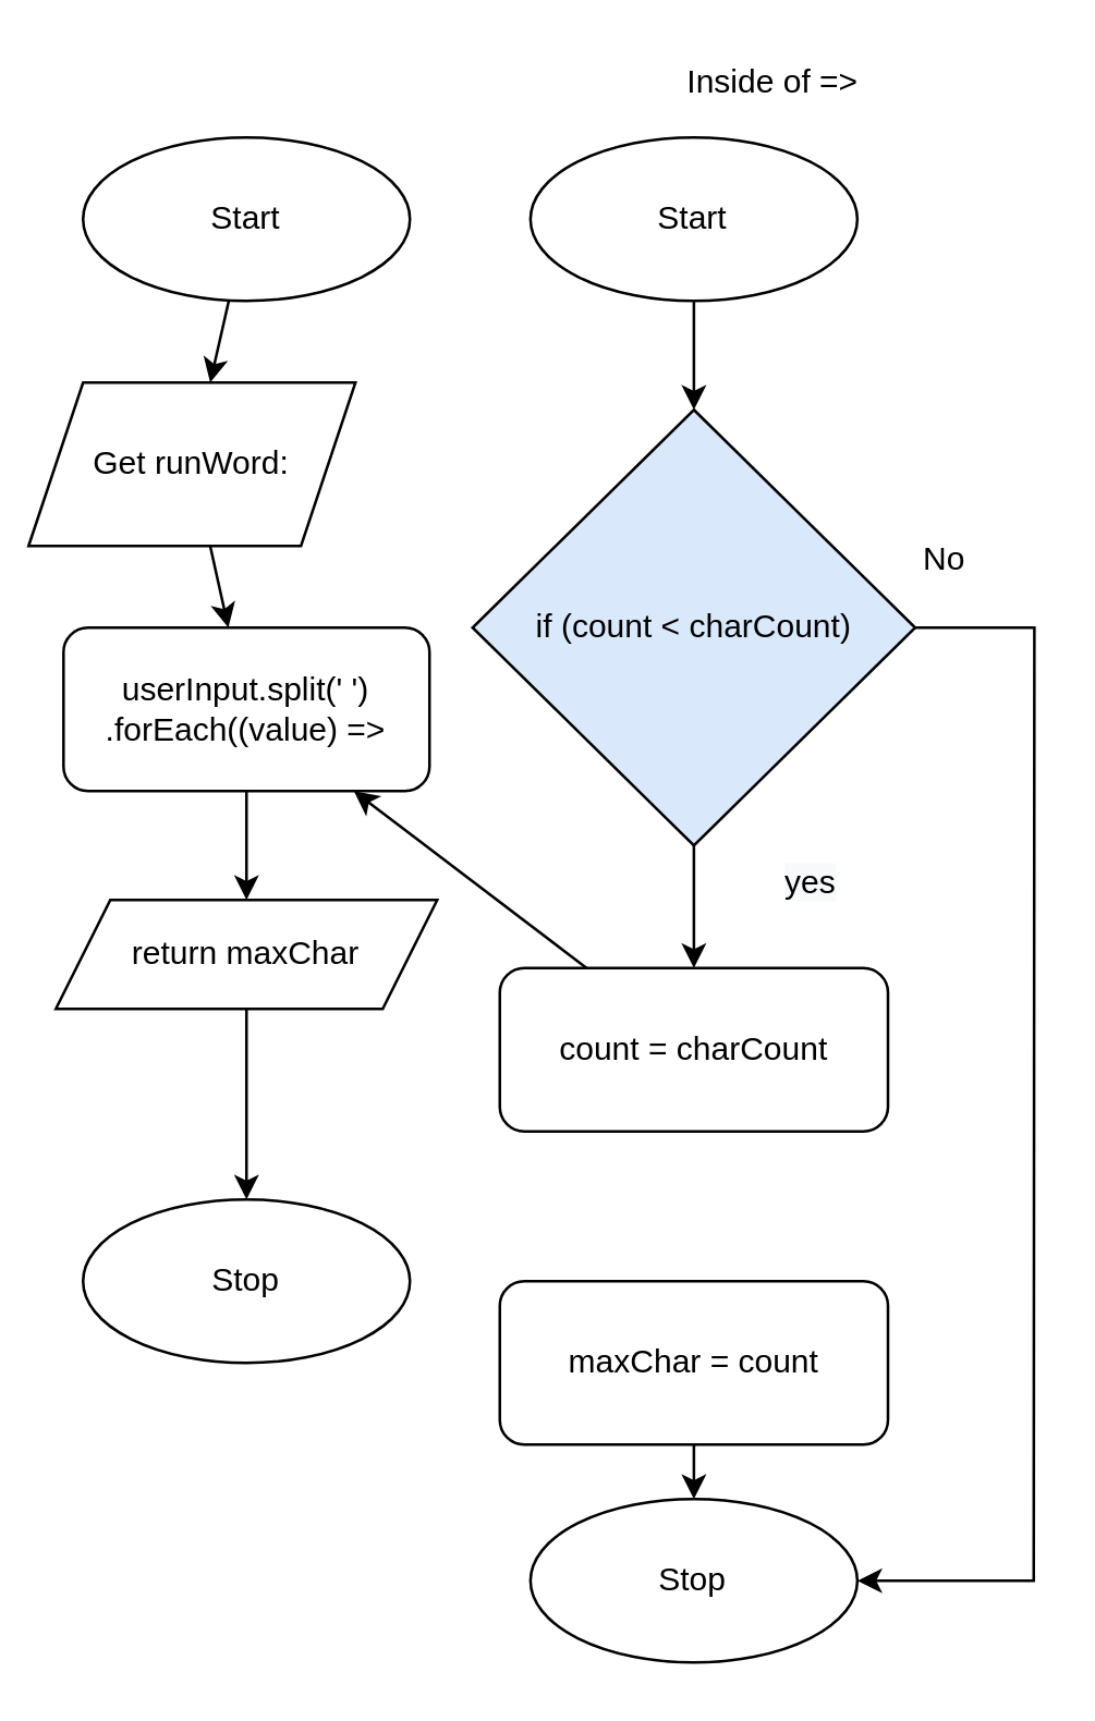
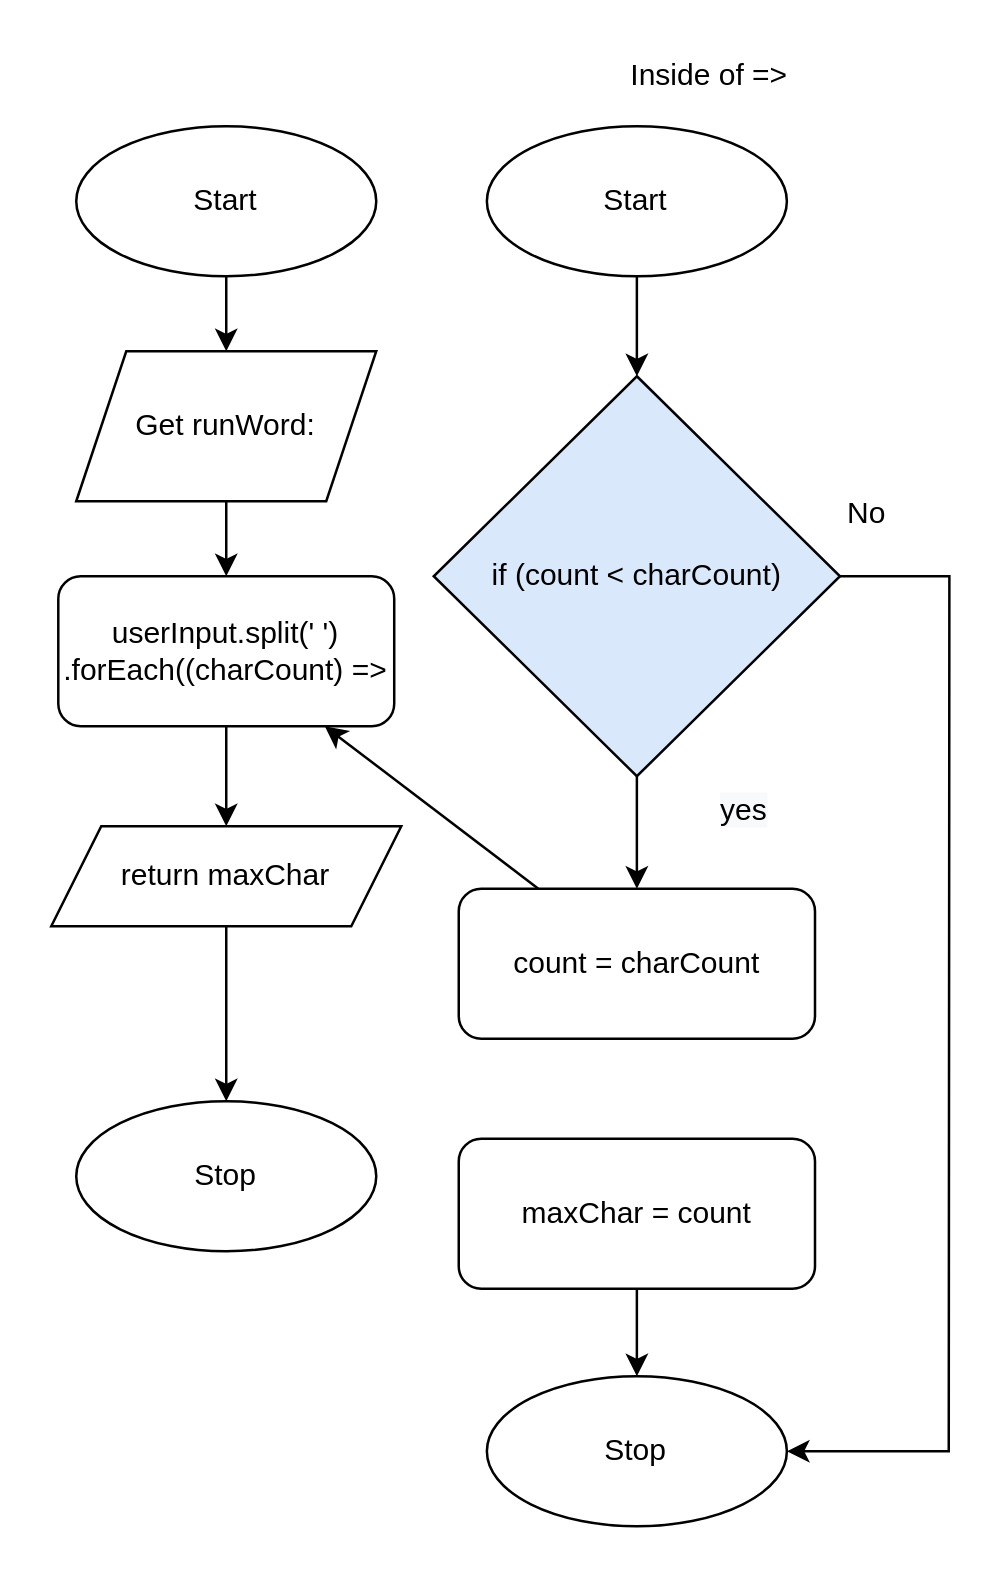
  <mxCell id="0" />
  <mxCell id="1" parent="0" />
  <mxCell id="2" value="" style="edgeStyle=none;html=1;" parent="1" source="3" target="8" edge="1"><mxGeometry relative="1" as="geometry" /></mxCell>
  <mxCell id="3" value="Start" style="ellipse;whiteSpace=wrap;html=1;" parent="1" vertex="1"><mxGeometry x="194.25" y="50" width="120" height="60" as="geometry" /></mxCell>
  <mxCell id="4" value="Stop" style="ellipse;whiteSpace=wrap;html=1;" parent="1" vertex="1"><mxGeometry x="194.25" y="550" width="120" height="60" as="geometry" /></mxCell>
  <mxCell id="5" value="&lt;font style=&quot;font-size: 12px&quot;&gt;No&lt;/font&gt;" style="text;html=1;align=center;verticalAlign=middle;resizable=0;points=[];autosize=1;strokeColor=none;fillColor=none;fontSize=10;" parent="1" vertex="1"><mxGeometry x="330.5" y="195" width="30" height="20" as="geometry" /></mxCell>
  <mxCell id="6" style="edgeStyle=none;html=1;entryX=1;entryY=0.5;entryDx=0;entryDy=0;rounded=0;" parent="1" source="8" target="4" edge="1"><mxGeometry relative="1" as="geometry"><Array as="points"><mxPoint x="379.25" y="230" /><mxPoint x="379" y="580" /></Array><mxPoint x="304.25" y="575" as="targetPoint" /></mxGeometry></mxCell>
  <mxCell id="7" value="" style="edgeStyle=none;rounded=0;html=1;" parent="1" source="8" target="11" edge="1"><mxGeometry relative="1" as="geometry" /></mxCell>
  <mxCell id="8" value="if (count &amp;lt; charCount)" style="rhombus;whiteSpace=wrap;html=1;fillColor=#dae8fc;" parent="1" vertex="1"><mxGeometry x="173" y="150" width="162.5" height="160" as="geometry" /></mxCell>
  <mxCell id="9" value="&lt;span style=&quot;color: rgb(0 , 0 , 0) ; font-family: &amp;#34;helvetica&amp;#34; ; font-size: 12px ; font-style: normal ; font-weight: 400 ; letter-spacing: normal ; text-align: center ; text-indent: 0px ; text-transform: none ; word-spacing: 0px ; background-color: rgb(248 , 249 , 250) ; display: inline ; float: none&quot;&gt;yes&lt;/span&gt;" style="text;whiteSpace=wrap;html=1;" parent="1" vertex="1"><mxGeometry x="285.5" y="310" width="40" height="30" as="geometry" /></mxCell>
  <mxCell id="10" value="" style="edgeStyle=none;rounded=0;html=1;" parent="1" source="11" target="22" edge="1"><mxGeometry relative="1" as="geometry" /></mxCell>
  <mxCell id="11" value="count = charCount" style="rounded=1;whiteSpace=wrap;html=1;" parent="1" vertex="1"><mxGeometry x="183" y="355" width="142.5" height="60" as="geometry" /></mxCell>
  <mxCell id="12" style="edgeStyle=none;html=1;entryX=0.5;entryY=0;entryDx=0;entryDy=0;" parent="1" source="13" target="4" edge="1"><mxGeometry relative="1" as="geometry" /></mxCell>
- <mxCell id="13" value="maxChar = count" style="rounded=1;whiteSpace=wrap;html=1;" parent="1" vertex="1"><mxGeometry x="183" y="470" width="142.5" height="60" as="geometry" /></mxCell>
+ <mxCell id="13" value="maxChar = count" style="rounded=1;whiteSpace=wrap;html=1;" parent="1" vertex="1"><mxGeometry x="183" y="455" width="142.5" height="60" as="geometry" /></mxCell>
  <mxCell id="14" value="" style="edgeStyle=none;html=1;" parent="1" source="15" target="20" edge="1"><mxGeometry relative="1" as="geometry" /></mxCell>
  <mxCell id="15" value="Start" style="ellipse;whiteSpace=wrap;html=1;" parent="1" vertex="1"><mxGeometry x="30" y="50" width="120" height="60" as="geometry" /></mxCell>
  <mxCell id="16" value="Stop" style="ellipse;whiteSpace=wrap;html=1;" parent="1" vertex="1"><mxGeometry x="30" y="440" width="120" height="60" as="geometry" /></mxCell>
  <mxCell id="17" value="" style="edgeStyle=none;html=1;" parent="1" source="18" target="16" edge="1"><mxGeometry relative="1" as="geometry" /></mxCell>
  <mxCell id="18" value="return maxChar" style="shape=parallelogram;perimeter=parallelogramPerimeter;whiteSpace=wrap;html=1;fixedSize=1;" parent="1" vertex="1"><mxGeometry x="20" y="330" width="140" height="40" as="geometry" /></mxCell>
  <mxCell id="19" value="" style="edgeStyle=none;html=1;" parent="1" source="20" target="22" edge="1"><mxGeometry relative="1" as="geometry" /></mxCell>
- <mxCell id="20" value="Get runWord:" style="shape=parallelogram;perimeter=parallelogramPerimeter;whiteSpace=wrap;html=1;fixedSize=1;" parent="1" vertex="1"><mxGeometry x="10" y="140" width="120" height="60" as="geometry" /></mxCell>
+ <mxCell id="20" value="Get runWord:" style="shape=parallelogram;perimeter=parallelogramPerimeter;whiteSpace=wrap;html=1;fixedSize=1;" parent="1" vertex="1"><mxGeometry x="30" y="140" width="120" height="60" as="geometry" /></mxCell>
  <mxCell id="21" value="" style="edgeStyle=none;html=1;" parent="1" source="22" target="18" edge="1"><mxGeometry relative="1" as="geometry" /></mxCell>
- <mxCell id="22" value="userInput.split(' ')&lt;br&gt;.forEach((value) =&amp;gt;" style="rounded=1;whiteSpace=wrap;html=1;" parent="1" vertex="1"><mxGeometry x="22.82" y="230" width="134.37" height="60" as="geometry" /></mxCell>
+ <mxCell id="22" value="userInput.split(' ')&lt;br&gt;.forEach((charCount) =&amp;gt;" style="rounded=1;whiteSpace=wrap;html=1;" parent="1" vertex="1"><mxGeometry x="22.82" y="230" width="134.37" height="60" as="geometry" /></mxCell>
  <mxCell id="23" value="Inside of =&amp;gt;" style="text;html=1;align=center;verticalAlign=middle;resizable=0;points=[];autosize=1;strokeColor=none;fillColor=none;" parent="1" vertex="1"><mxGeometry x="243.25" y="20" width="80" height="20" as="geometry" /></mxCell>
